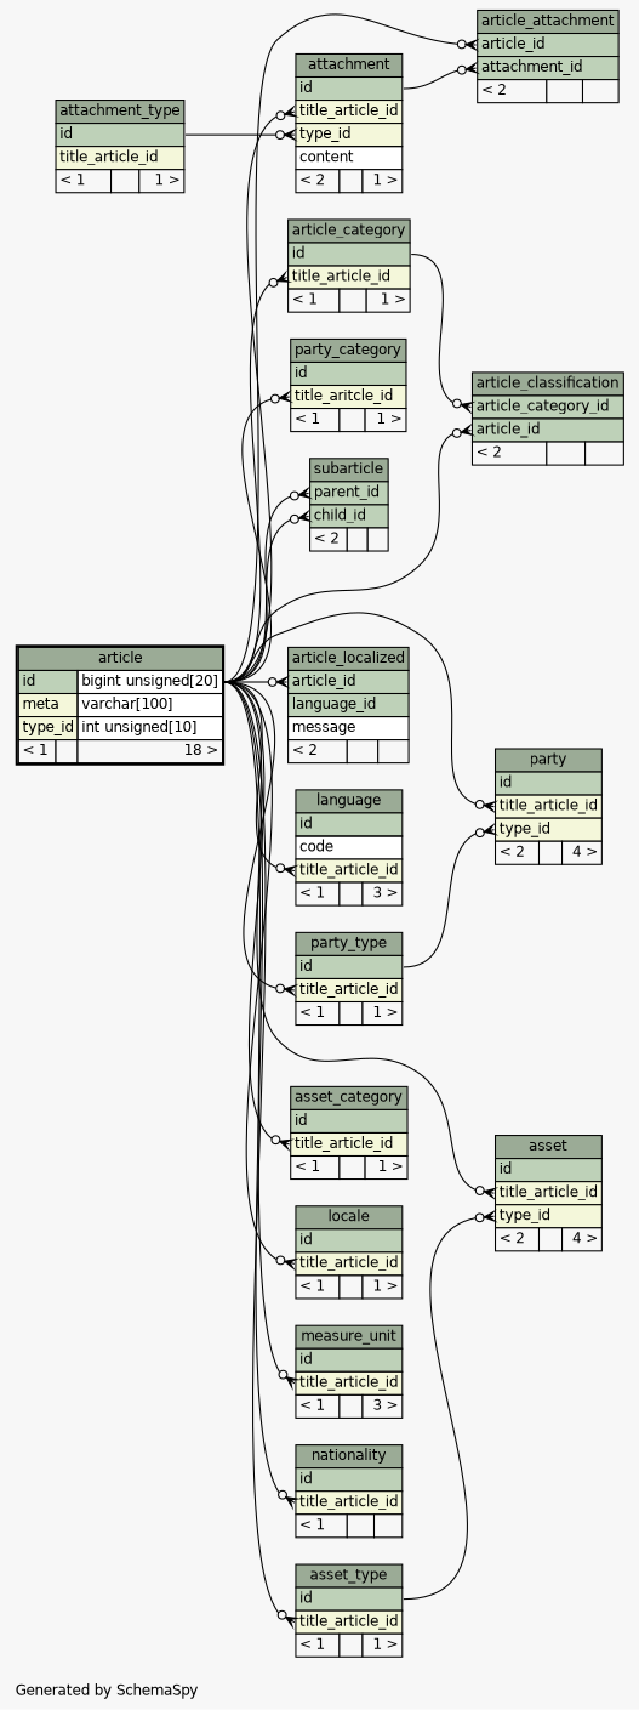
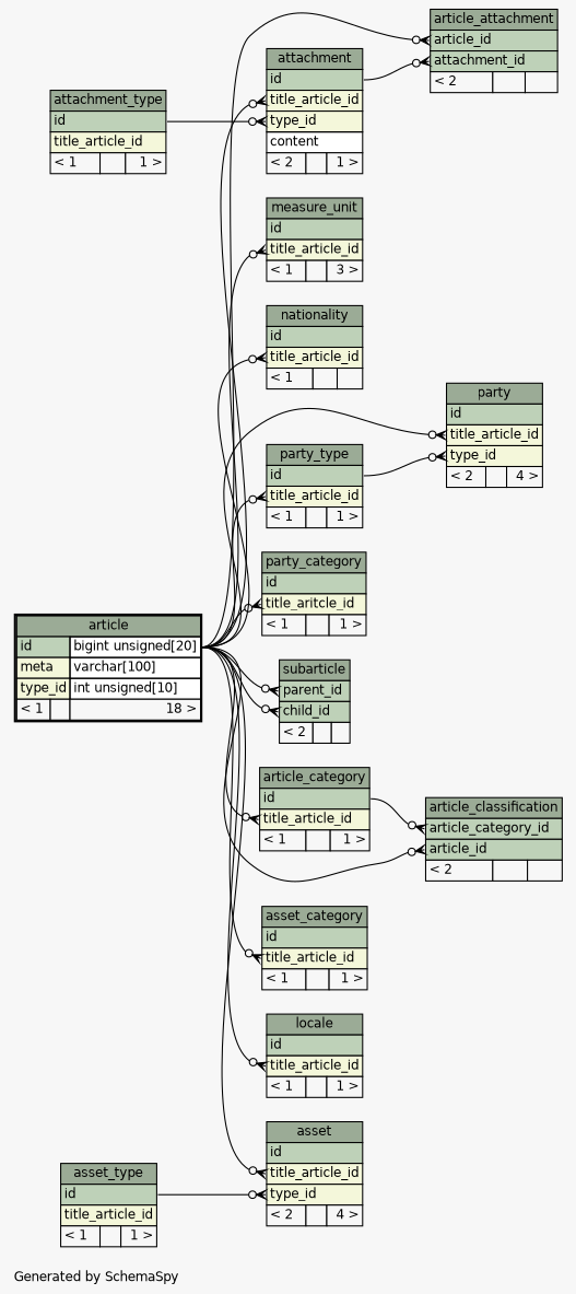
  digraph {
    bgcolor="#f7f7f7"
    fontname=Helvetica
    fontsize=11
    label="\nGenerated by SchemaSpy"
    labeljust=l
    nodesep=0.18
    rankdir=RL
    ranksep=0.46
    node [fontname=Helvetica fontsize=11 shape=plaintext]
    edge [arrowhead=none arrowsize=0.8 arrowtail=crowodot dir=back headport="id.type:e" tailport="title_article_id:w"]
    n1 [label=<     <TABLE BORDER="2" CELLBORDER="1" CELLSPACING="0" BGCOLOR="#ffffff">       <TR><TD COLSPAN="3" BGCOLOR="#9bab96" ALIGN="CENTER">article</TD></TR>       <TR><TD PORT="id" COLSPAN="2" BGCOLOR="#bed1b8" ALIGN="LEFT">id</TD><TD PORT="id.type" ALIGN="LEFT">bigint unsigned[20]</TD></TR>       <TR><TD PORT="meta" COLSPAN="2" BGCOLOR="#f4f7da" ALIGN="LEFT">meta</TD><TD PORT="meta.type" ALIGN="LEFT">varchar[100]</TD></TR>       <TR><TD PORT="type_id" COLSPAN="2" BGCOLOR="#f4f7da" ALIGN="LEFT">type_id</TD><TD PORT="type_id.type" ALIGN="LEFT">int unsigned[10]</TD></TR>       <TR><TD ALIGN="LEFT" BGCOLOR="#f7f7f7">&lt; 1</TD><TD ALIGN="RIGHT" BGCOLOR="#f7f7f7">  </TD><TD ALIGN="RIGHT" BGCOLOR="#f7f7f7">18 &gt;</TD></TR>     </TABLE>>]
    n2 [label=<     <TABLE BORDER="0" CELLBORDER="1" CELLSPACING="0" BGCOLOR="#ffffff">       <TR><TD COLSPAN="3" BGCOLOR="#9bab96" ALIGN="CENTER">article_attachment</TD></TR>       <TR><TD PORT="article_id" COLSPAN="3" BGCOLOR="#bed1b8" ALIGN="LEFT">article_id</TD></TR>       <TR><TD PORT="attachment_id" COLSPAN="3" BGCOLOR="#bed1b8" ALIGN="LEFT">attachment_id</TD></TR>       <TR><TD ALIGN="LEFT" BGCOLOR="#f7f7f7">&lt; 2</TD><TD ALIGN="RIGHT" BGCOLOR="#f7f7f7">  </TD><TD ALIGN="RIGHT" BGCOLOR="#f7f7f7">  </TD></TR>     </TABLE>>]
    n3 [label=<     <TABLE BORDER="0" CELLBORDER="1" CELLSPACING="0" BGCOLOR="#ffffff">       <TR><TD COLSPAN="3" BGCOLOR="#9bab96" ALIGN="CENTER">attachment</TD></TR>       <TR><TD PORT="id" COLSPAN="3" BGCOLOR="#bed1b8" ALIGN="LEFT">id</TD></TR>       <TR><TD PORT="title_article_id" COLSPAN="3" BGCOLOR="#f4f7da" ALIGN="LEFT">title_article_id</TD></TR>       <TR><TD PORT="type_id" COLSPAN="3" BGCOLOR="#f4f7da" ALIGN="LEFT">type_id</TD></TR>       <TR><TD PORT="content" COLSPAN="3" ALIGN="LEFT">content</TD></TR>       <TR><TD ALIGN="LEFT" BGCOLOR="#f7f7f7">&lt; 2</TD><TD ALIGN="RIGHT" BGCOLOR="#f7f7f7">  </TD><TD ALIGN="RIGHT" BGCOLOR="#f7f7f7">1 &gt;</TD></TR>     </TABLE>>]
    n4 [label=<     <TABLE BORDER="0" CELLBORDER="1" CELLSPACING="0" BGCOLOR="#ffffff">       <TR><TD COLSPAN="3" BGCOLOR="#9bab96" ALIGN="CENTER">attachment_type</TD></TR>       <TR><TD PORT="id" COLSPAN="3" BGCOLOR="#bed1b8" ALIGN="LEFT">id</TD></TR>       <TR><TD PORT="title_article_id" COLSPAN="3" BGCOLOR="#f4f7da" ALIGN="LEFT">title_article_id</TD></TR>       <TR><TD ALIGN="LEFT" BGCOLOR="#f7f7f7">&lt; 1</TD><TD ALIGN="RIGHT" BGCOLOR="#f7f7f7">  </TD><TD ALIGN="RIGHT" BGCOLOR="#f7f7f7">1 &gt;</TD></TR>     </TABLE>>]
    n5 [label=<     <TABLE BORDER="0" CELLBORDER="1" CELLSPACING="0" BGCOLOR="#ffffff">       <TR><TD COLSPAN="3" BGCOLOR="#9bab96" ALIGN="CENTER">article_category</TD></TR>       <TR><TD PORT="id" COLSPAN="3" BGCOLOR="#bed1b8" ALIGN="LEFT">id</TD></TR>       <TR><TD PORT="title_article_id" COLSPAN="3" BGCOLOR="#f4f7da" ALIGN="LEFT">title_article_id</TD></TR>       <TR><TD ALIGN="LEFT" BGCOLOR="#f7f7f7">&lt; 1</TD><TD ALIGN="RIGHT" BGCOLOR="#f7f7f7">  </TD><TD ALIGN="RIGHT" BGCOLOR="#f7f7f7">1 &gt;</TD></TR>     </TABLE>>]
    n6 [label=<     <TABLE BORDER="0" CELLBORDER="1" CELLSPACING="0" BGCOLOR="#ffffff">       <TR><TD COLSPAN="3" BGCOLOR="#9bab96" ALIGN="CENTER">article_classification</TD></TR>       <TR><TD PORT="article_category_id" COLSPAN="3" BGCOLOR="#bed1b8" ALIGN="LEFT">article_category_id</TD></TR>       <TR><TD PORT="article_id" COLSPAN="3" BGCOLOR="#bed1b8" ALIGN="LEFT">article_id</TD></TR>       <TR><TD ALIGN="LEFT" BGCOLOR="#f7f7f7">&lt; 2</TD><TD ALIGN="RIGHT" BGCOLOR="#f7f7f7">  </TD><TD ALIGN="RIGHT" BGCOLOR="#f7f7f7">  </TD></TR>     </TABLE>>]
-   n7 [label=<     <TABLE BORDER="0" CELLBORDER="1" CELLSPACING="0" BGCOLOR="#ffffff">       <TR><TD COLSPAN="3" BGCOLOR="#9bab96" ALIGN="CENTER">article_localized</TD></TR>       <TR><TD PORT="article_id" COLSPAN="3" BGCOLOR="#bed1b8" ALIGN="LEFT">article_id</TD></TR>       <TR><TD PORT="language_id" COLSPAN="3" BGCOLOR="#bed1b8" ALIGN="LEFT">language_id</TD></TR>       <TR><TD PORT="message" COLSPAN="3" ALIGN="LEFT">message</TD></TR>       <TR><TD ALIGN="LEFT" BGCOLOR="#f7f7f7">&lt; 2</TD><TD ALIGN="RIGHT" BGCOLOR="#f7f7f7">  </TD><TD ALIGN="RIGHT" BGCOLOR="#f7f7f7">  </TD></TR>     </TABLE>>]
-   n8 [label=<     <TABLE BORDER="0" CELLBORDER="1" CELLSPACING="0" BGCOLOR="#ffffff">       <TR><TD COLSPAN="3" BGCOLOR="#9bab96" ALIGN="CENTER">language</TD></TR>       <TR><TD PORT="id" COLSPAN="3" BGCOLOR="#bed1b8" ALIGN="LEFT">id</TD></TR>       <TR><TD PORT="code" COLSPAN="3" ALIGN="LEFT">code</TD></TR>       <TR><TD PORT="title_article_id" COLSPAN="3" BGCOLOR="#f4f7da" ALIGN="LEFT">title_article_id</TD></TR>       <TR><TD ALIGN="LEFT" BGCOLOR="#f7f7f7">&lt; 1</TD><TD ALIGN="RIGHT" BGCOLOR="#f7f7f7">  </TD><TD ALIGN="RIGHT" BGCOLOR="#f7f7f7">3 &gt;</TD></TR>     </TABLE>>]
    n9 [label=<     <TABLE BORDER="0" CELLBORDER="1" CELLSPACING="0" BGCOLOR="#ffffff">       <TR><TD COLSPAN="3" BGCOLOR="#9bab96" ALIGN="CENTER">asset</TD></TR>       <TR><TD PORT="id" COLSPAN="3" BGCOLOR="#bed1b8" ALIGN="LEFT">id</TD></TR>       <TR><TD PORT="title_article_id" COLSPAN="3" BGCOLOR="#f4f7da" ALIGN="LEFT">title_article_id</TD></TR>       <TR><TD PORT="type_id" COLSPAN="3" BGCOLOR="#f4f7da" ALIGN="LEFT">type_id</TD></TR>       <TR><TD ALIGN="LEFT" BGCOLOR="#f7f7f7">&lt; 2</TD><TD ALIGN="RIGHT" BGCOLOR="#f7f7f7">  </TD><TD ALIGN="RIGHT" BGCOLOR="#f7f7f7">4 &gt;</TD></TR>     </TABLE>>]
    n10 [label=<     <TABLE BORDER="0" CELLBORDER="1" CELLSPACING="0" BGCOLOR="#ffffff">       <TR><TD COLSPAN="3" BGCOLOR="#9bab96" ALIGN="CENTER">asset_type</TD></TR>       <TR><TD PORT="id" COLSPAN="3" BGCOLOR="#bed1b8" ALIGN="LEFT">id</TD></TR>       <TR><TD PORT="title_article_id" COLSPAN="3" BGCOLOR="#f4f7da" ALIGN="LEFT">title_article_id</TD></TR>       <TR><TD ALIGN="LEFT" BGCOLOR="#f7f7f7">&lt; 1</TD><TD ALIGN="RIGHT" BGCOLOR="#f7f7f7">  </TD><TD ALIGN="RIGHT" BGCOLOR="#f7f7f7">1 &gt;</TD></TR>     </TABLE>>]
    n11 [label=<     <TABLE BORDER="0" CELLBORDER="1" CELLSPACING="0" BGCOLOR="#ffffff">       <TR><TD COLSPAN="3" BGCOLOR="#9bab96" ALIGN="CENTER">asset_category</TD></TR>       <TR><TD PORT="id" COLSPAN="3" BGCOLOR="#bed1b8" ALIGN="LEFT">id</TD></TR>       <TR><TD PORT="title_article_id" COLSPAN="3" BGCOLOR="#f4f7da" ALIGN="LEFT">title_article_id</TD></TR>       <TR><TD ALIGN="LEFT" BGCOLOR="#f7f7f7">&lt; 1</TD><TD ALIGN="RIGHT" BGCOLOR="#f7f7f7">  </TD><TD ALIGN="RIGHT" BGCOLOR="#f7f7f7">1 &gt;</TD></TR>     </TABLE>>]
    n12 [label=<     <TABLE BORDER="0" CELLBORDER="1" CELLSPACING="0" BGCOLOR="#ffffff">       <TR><TD COLSPAN="3" BGCOLOR="#9bab96" ALIGN="CENTER">locale</TD></TR>       <TR><TD PORT="id" COLSPAN="3" BGCOLOR="#bed1b8" ALIGN="LEFT">id</TD></TR>       <TR><TD PORT="title_article_id" COLSPAN="3" BGCOLOR="#f4f7da" ALIGN="LEFT">title_article_id</TD></TR>       <TR><TD ALIGN="LEFT" BGCOLOR="#f7f7f7">&lt; 1</TD><TD ALIGN="RIGHT" BGCOLOR="#f7f7f7">  </TD><TD ALIGN="RIGHT" BGCOLOR="#f7f7f7">1 &gt;</TD></TR>     </TABLE>>]
    n13 [label=<     <TABLE BORDER="0" CELLBORDER="1" CELLSPACING="0" BGCOLOR="#ffffff">       <TR><TD COLSPAN="3" BGCOLOR="#9bab96" ALIGN="CENTER">measure_unit</TD></TR>       <TR><TD PORT="id" COLSPAN="3" BGCOLOR="#bed1b8" ALIGN="LEFT">id</TD></TR>       <TR><TD PORT="title_article_id" COLSPAN="3" BGCOLOR="#f4f7da" ALIGN="LEFT">title_article_id</TD></TR>       <TR><TD ALIGN="LEFT" BGCOLOR="#f7f7f7">&lt; 1</TD><TD ALIGN="RIGHT" BGCOLOR="#f7f7f7">  </TD><TD ALIGN="RIGHT" BGCOLOR="#f7f7f7">3 &gt;</TD></TR>     </TABLE>>]
    n14 [label=<     <TABLE BORDER="0" CELLBORDER="1" CELLSPACING="0" BGCOLOR="#ffffff">       <TR><TD COLSPAN="3" BGCOLOR="#9bab96" ALIGN="CENTER">nationality</TD></TR>       <TR><TD PORT="id" COLSPAN="3" BGCOLOR="#bed1b8" ALIGN="LEFT">id</TD></TR>       <TR><TD PORT="title_article_id" COLSPAN="3" BGCOLOR="#f4f7da" ALIGN="LEFT">title_article_id</TD></TR>       <TR><TD ALIGN="LEFT" BGCOLOR="#f7f7f7">&lt; 1</TD><TD ALIGN="RIGHT" BGCOLOR="#f7f7f7">  </TD><TD ALIGN="RIGHT" BGCOLOR="#f7f7f7">  </TD></TR>     </TABLE>>]
    n15 [label=<     <TABLE BORDER="0" CELLBORDER="1" CELLSPACING="0" BGCOLOR="#ffffff">       <TR><TD COLSPAN="3" BGCOLOR="#9bab96" ALIGN="CENTER">party</TD></TR>       <TR><TD PORT="id" COLSPAN="3" BGCOLOR="#bed1b8" ALIGN="LEFT">id</TD></TR>       <TR><TD PORT="title_article_id" COLSPAN="3" BGCOLOR="#f4f7da" ALIGN="LEFT">title_article_id</TD></TR>       <TR><TD PORT="type_id" COLSPAN="3" BGCOLOR="#f4f7da" ALIGN="LEFT">type_id</TD></TR>       <TR><TD ALIGN="LEFT" BGCOLOR="#f7f7f7">&lt; 2</TD><TD ALIGN="RIGHT" BGCOLOR="#f7f7f7">  </TD><TD ALIGN="RIGHT" BGCOLOR="#f7f7f7">4 &gt;</TD></TR>     </TABLE>>]
    n16 [label=<     <TABLE BORDER="0" CELLBORDER="1" CELLSPACING="0" BGCOLOR="#ffffff">       <TR><TD COLSPAN="3" BGCOLOR="#9bab96" ALIGN="CENTER">party_type</TD></TR>       <TR><TD PORT="id" COLSPAN="3" BGCOLOR="#bed1b8" ALIGN="LEFT">id</TD></TR>       <TR><TD PORT="title_article_id" COLSPAN="3" BGCOLOR="#f4f7da" ALIGN="LEFT">title_article_id</TD></TR>       <TR><TD ALIGN="LEFT" BGCOLOR="#f7f7f7">&lt; 1</TD><TD ALIGN="RIGHT" BGCOLOR="#f7f7f7">  </TD><TD ALIGN="RIGHT" BGCOLOR="#f7f7f7">1 &gt;</TD></TR>     </TABLE>>]
    n17 [label=<     <TABLE BORDER="0" CELLBORDER="1" CELLSPACING="0" BGCOLOR="#ffffff">       <TR><TD COLSPAN="3" BGCOLOR="#9bab96" ALIGN="CENTER">party_category</TD></TR>       <TR><TD PORT="id" COLSPAN="3" BGCOLOR="#bed1b8" ALIGN="LEFT">id</TD></TR>       <TR><TD PORT="title_aritcle_id" COLSPAN="3" BGCOLOR="#f4f7da" ALIGN="LEFT">title_aritcle_id</TD></TR>       <TR><TD ALIGN="LEFT" BGCOLOR="#f7f7f7">&lt; 1</TD><TD ALIGN="RIGHT" BGCOLOR="#f7f7f7">  </TD><TD ALIGN="RIGHT" BGCOLOR="#f7f7f7">1 &gt;</TD></TR>     </TABLE>>]
    n18 [label=<     <TABLE BORDER="0" CELLBORDER="1" CELLSPACING="0" BGCOLOR="#ffffff">       <TR><TD COLSPAN="3" BGCOLOR="#9bab96" ALIGN="CENTER">subarticle</TD></TR>       <TR><TD PORT="parent_id" COLSPAN="3" BGCOLOR="#bed1b8" ALIGN="LEFT">parent_id</TD></TR>       <TR><TD PORT="child_id" COLSPAN="3" BGCOLOR="#bed1b8" ALIGN="LEFT">child_id</TD></TR>       <TR><TD ALIGN="LEFT" BGCOLOR="#f7f7f7">&lt; 2</TD><TD ALIGN="RIGHT" BGCOLOR="#f7f7f7">  </TD><TD ALIGN="RIGHT" BGCOLOR="#f7f7f7">  </TD></TR>     </TABLE>>]
    n2 -> n1 [tailport="article_id:w"]
    n2 -> n3 [headport="id:e" tailport="attachment_id:w"]
    n3 -> n1
    n3 -> n4 [headport="id:e" tailport="type_id:w"]
    n5 -> n1
    n6 -> n1 [tailport="article_id:w"]
    n6 -> n5 [headport="id:e" tailport="article_category_id:w"]
-   n7 -> n1 [tailport="article_id:w"]
-   n8 -> n1
    n9 -> n1
    n9 -> n10 [headport="id:e" tailport="type_id:w"]
-   n10 -> n1
    n11 -> n1
    n12 -> n1
    n13 -> n1
    n14 -> n1
    n15 -> n1
    n15 -> n16 [headport="id:e" tailport="type_id:w"]
    n16 -> n1
    n17 -> n1 [tailport="title_aritcle_id:w"]
    n18 -> n1 [tailport="child_id:w"]
    n18 -> n1 [tailport="parent_id:w"]
  }
